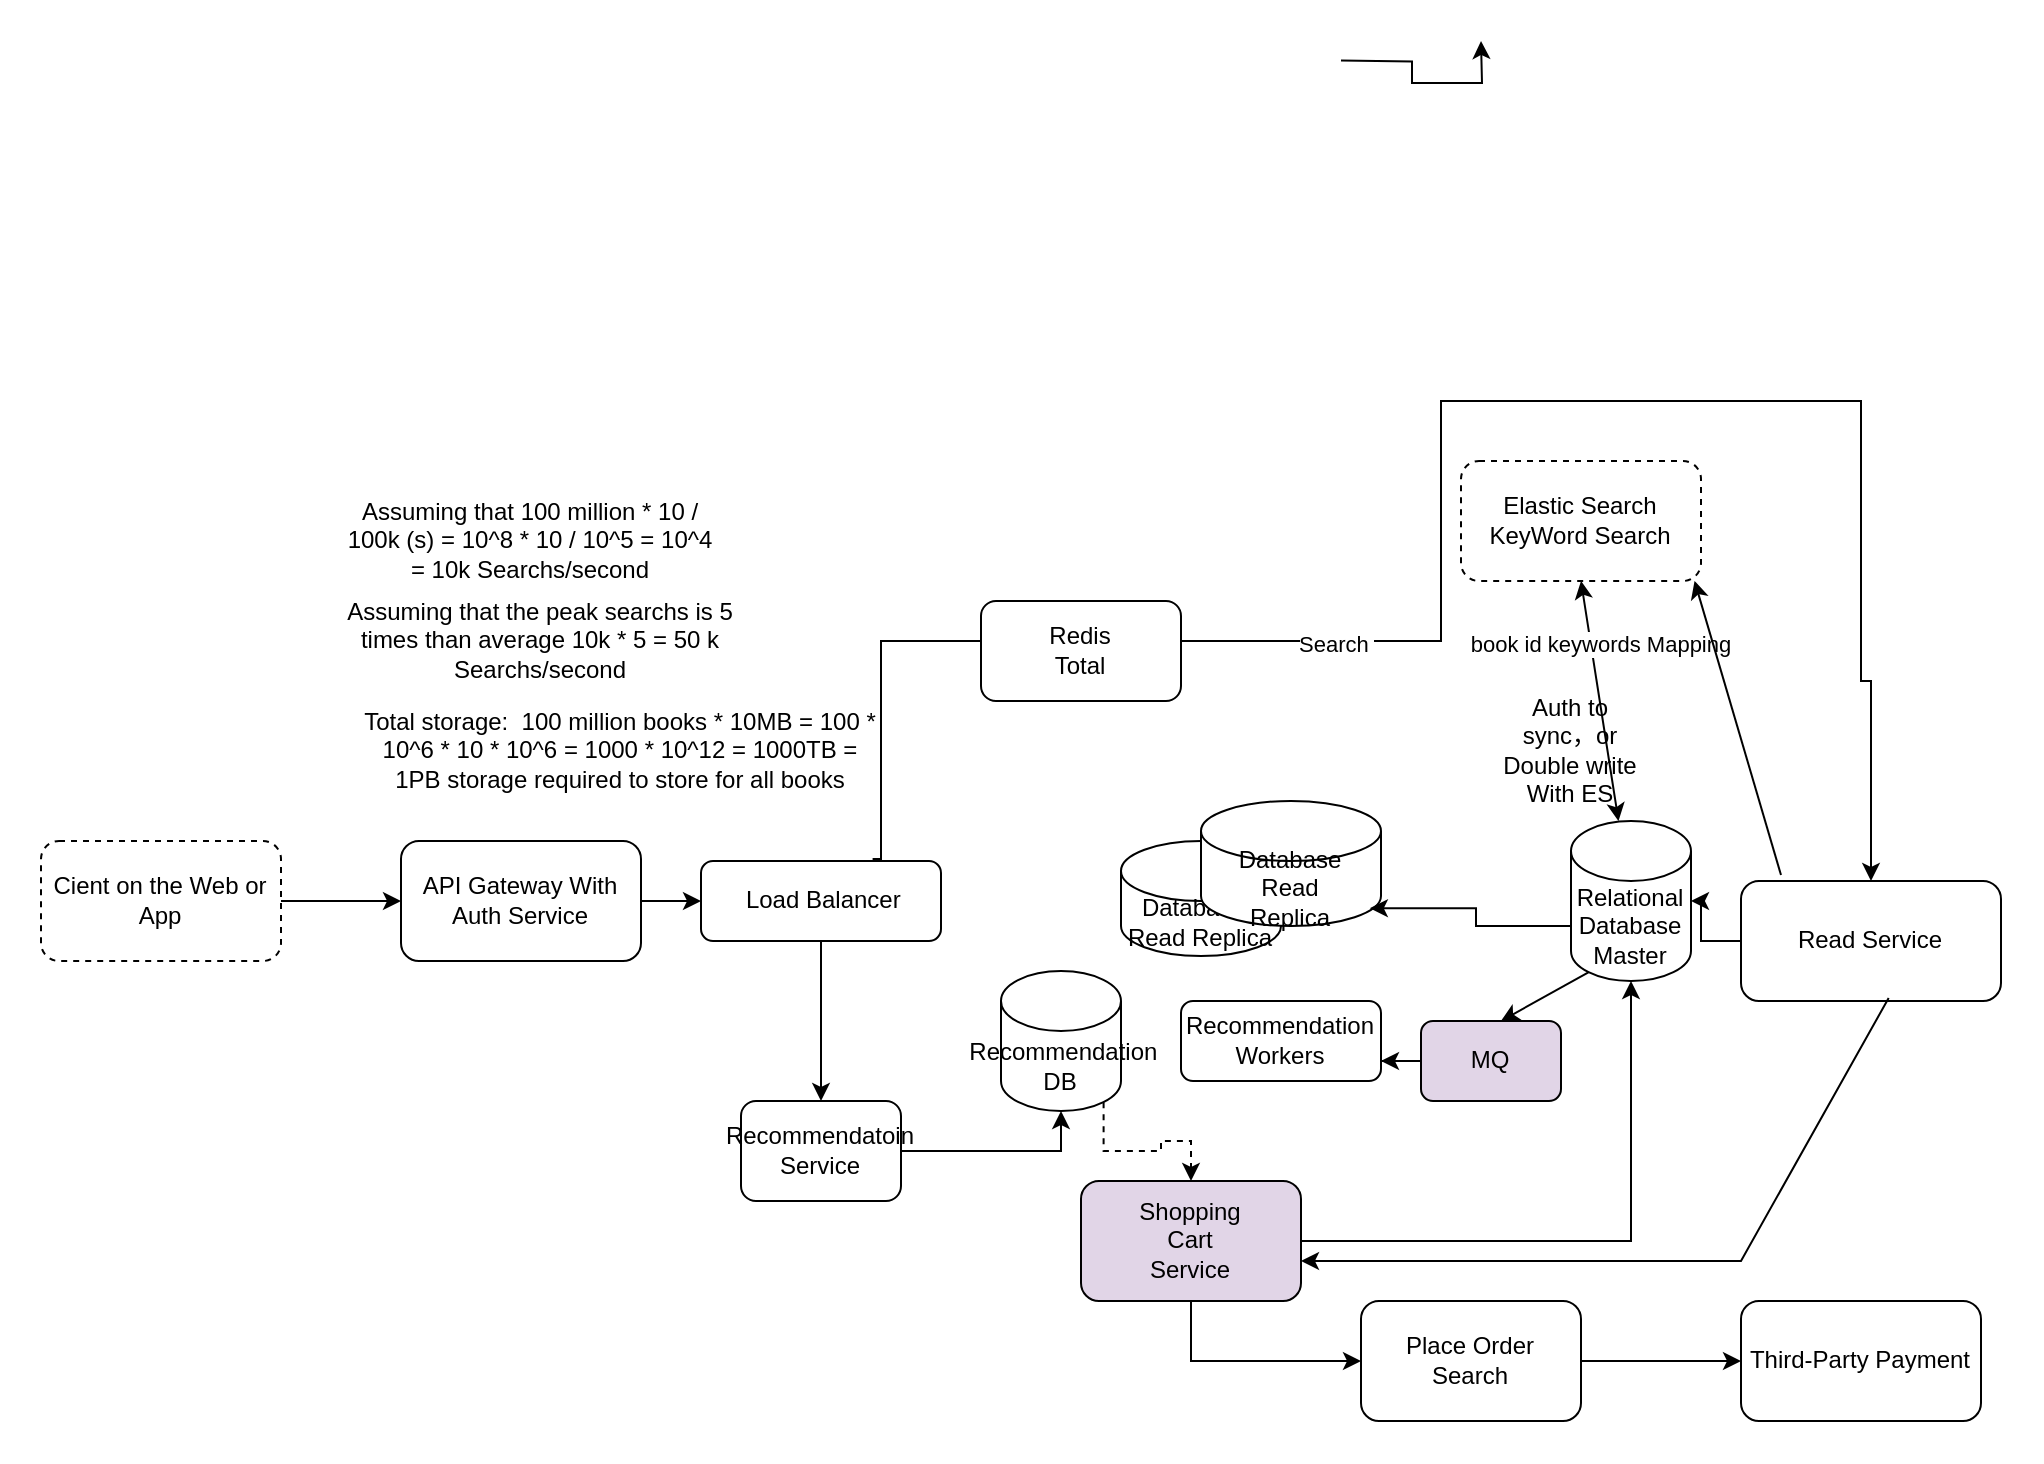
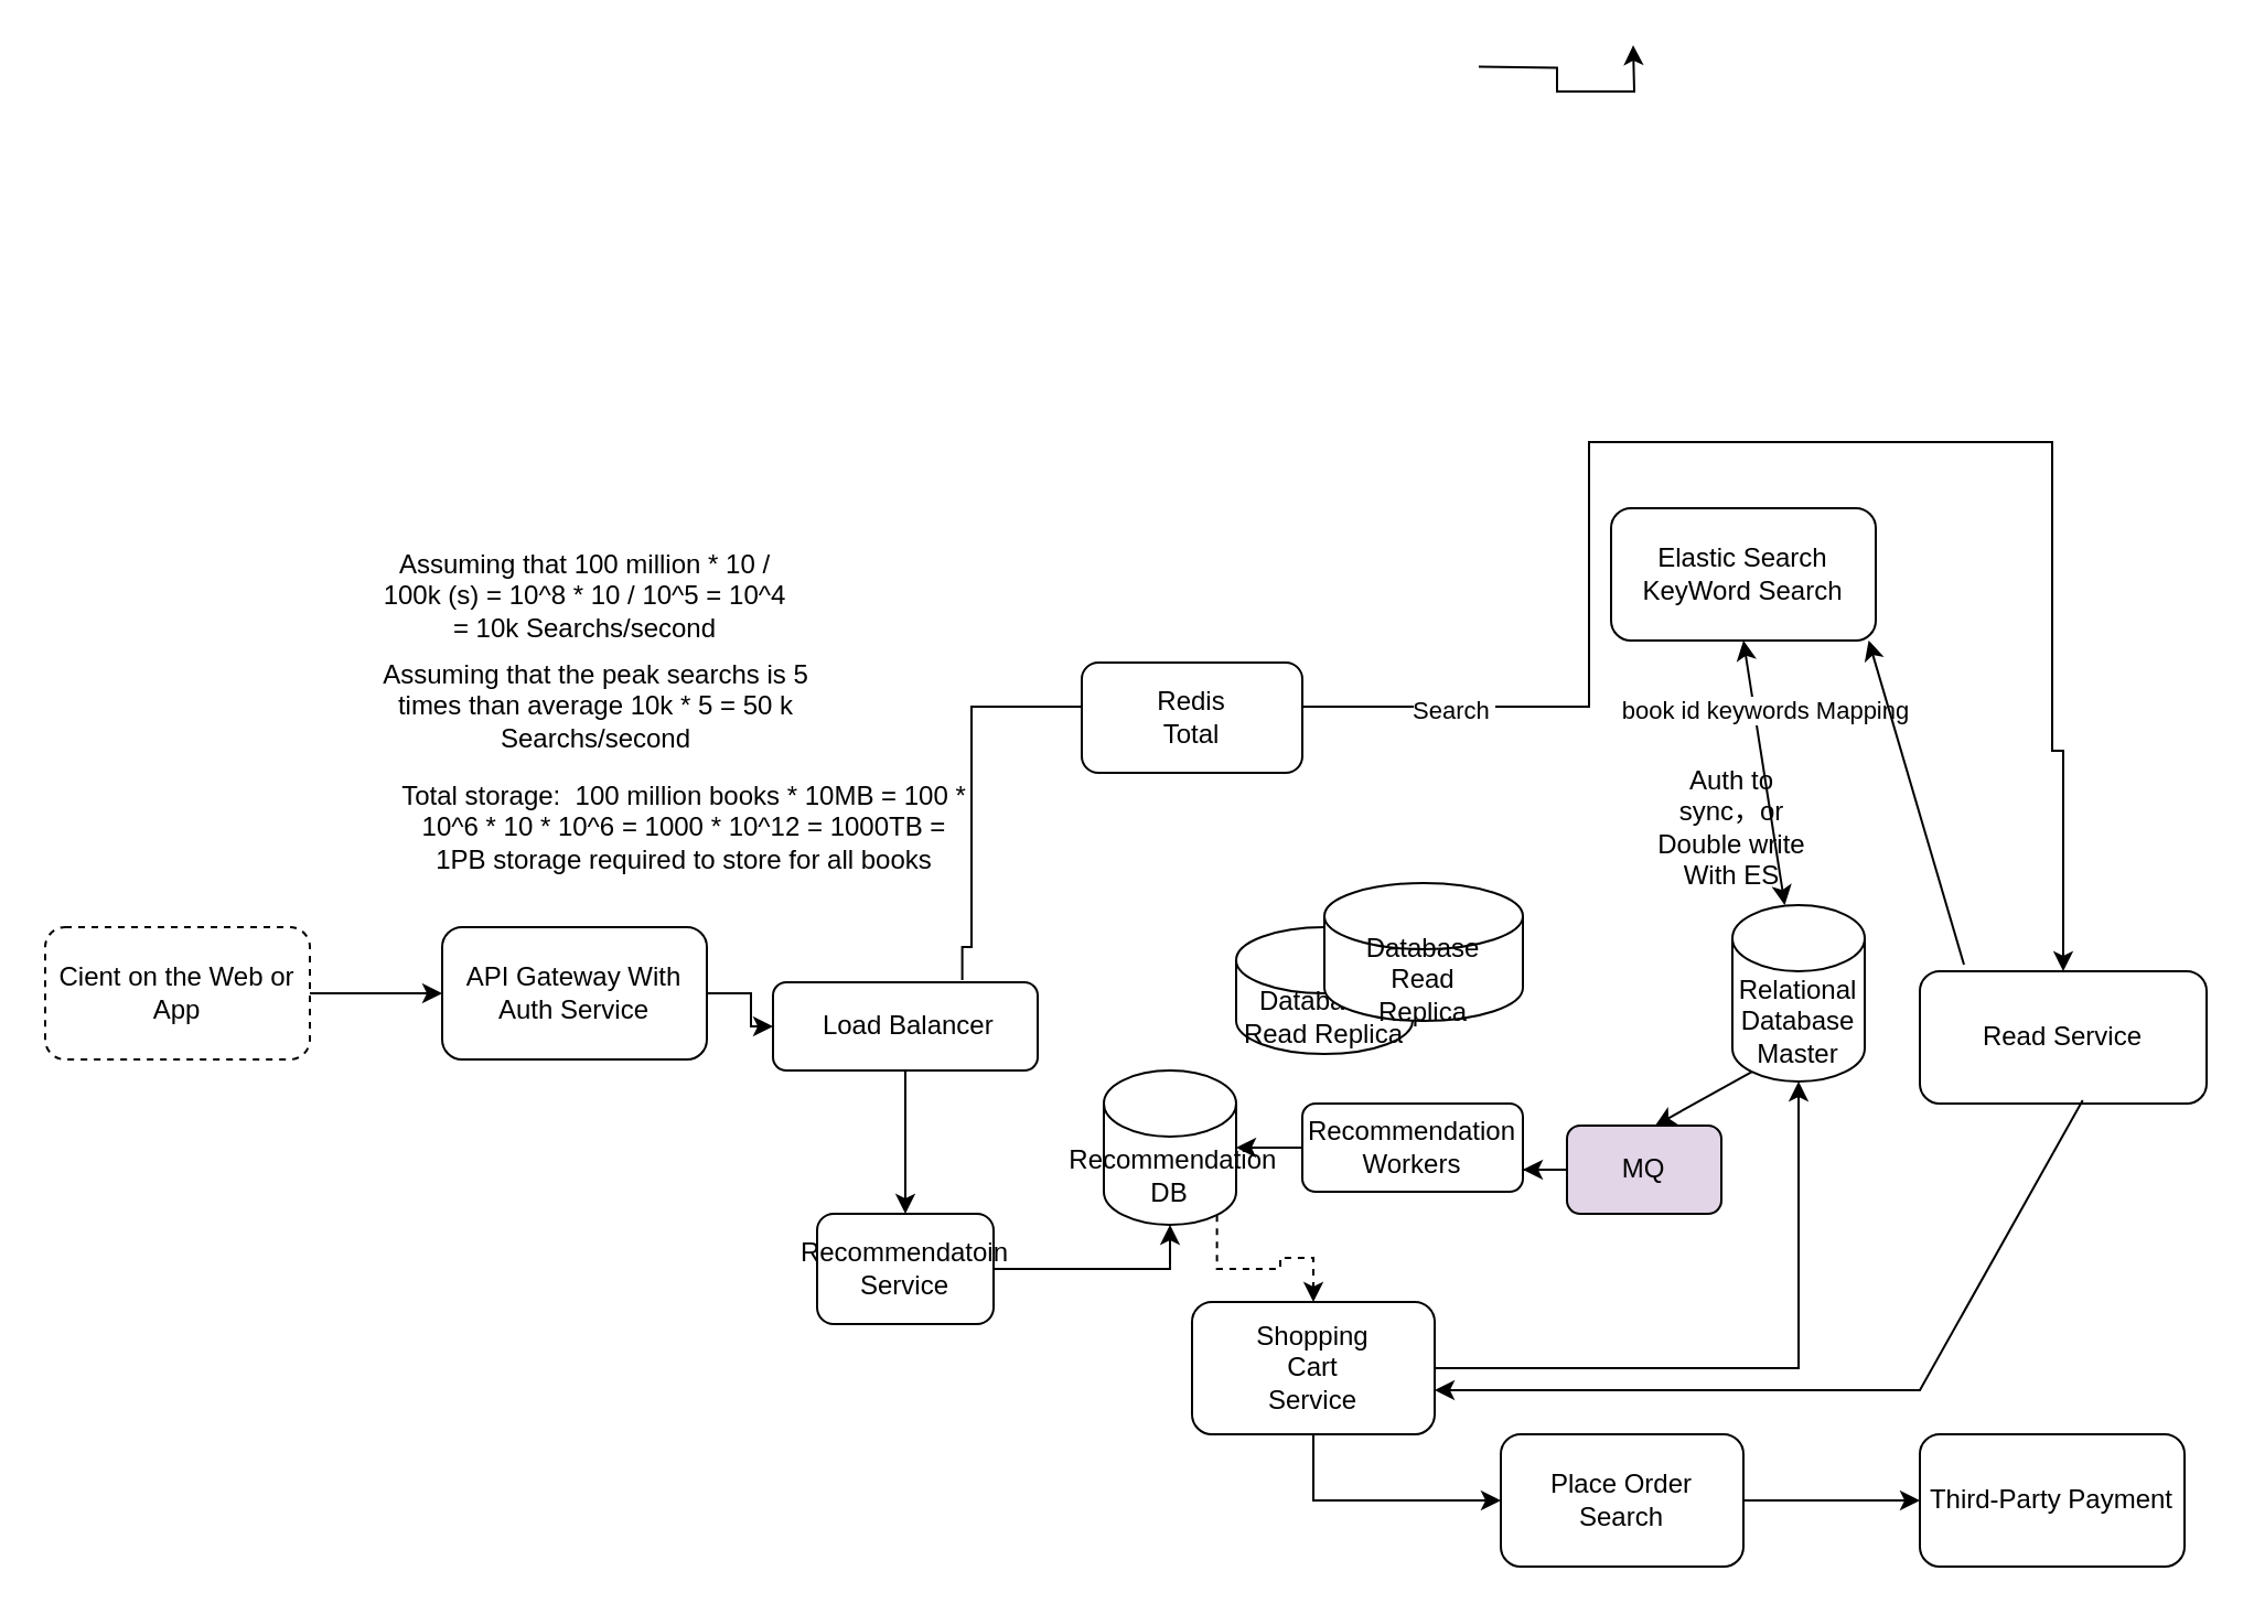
  <mxCell id="0" />
  <mxCell id="1" parent="0" />
  <mxCell id="2" value="" style="edgeStyle=orthogonalEdgeStyle;rounded=0;orthogonalLoop=1;jettySize=auto;html=1;" edge="1" parent="1" source="3" target="5"><mxGeometry relative="1" as="geometry" /></mxCell>
  <mxCell id="3" value="Cient on the Web or App" style="rounded=1;whiteSpace=wrap;html=1;dashed=1;" vertex="1" parent="1"><mxGeometry x="20" y="420" width="120" height="60" as="geometry" /></mxCell>
  <mxCell id="4" value="" style="edgeStyle=orthogonalEdgeStyle;rounded=0;orthogonalLoop=1;jettySize=auto;html=1;" edge="1" parent="1" source="5" target="10"><mxGeometry relative="1" as="geometry" /></mxCell>
  <mxCell id="5" value="API Gateway With&lt;div&gt;Auth Service&lt;/div&gt;" style="rounded=1;whiteSpace=wrap;html=1;" vertex="1" parent="1"><mxGeometry x="200" y="420" width="120" height="60" as="geometry" /></mxCell>
  <mxCell id="6" style="edgeStyle=orthogonalEdgeStyle;rounded=0;orthogonalLoop=1;jettySize=auto;html=1;exitX=1;exitY=0.5;exitDx=0;exitDy=0;" edge="1" parent="1"><mxGeometry relative="1" as="geometry"><mxPoint x="740" y="20" as="targetPoint" /><mxPoint x="670" y="29.81" as="sourcePoint" /></mxGeometry></mxCell>
  <mxCell id="7" style="edgeStyle=orthogonalEdgeStyle;rounded=0;orthogonalLoop=1;jettySize=auto;html=1;" edge="1" parent="1" source="10" target="33"><mxGeometry relative="1" as="geometry" /></mxCell>
  <mxCell id="8" style="edgeStyle=orthogonalEdgeStyle;rounded=0;orthogonalLoop=1;jettySize=auto;html=1;entryX=0.5;entryY=0;entryDx=0;entryDy=0;exitX=0.715;exitY=-0.025;exitDx=0;exitDy=0;exitPerimeter=0;" edge="1" parent="1" source="10" target="24"><mxGeometry relative="1" as="geometry"><mxPoint x="440" y="360" as="sourcePoint" /><mxPoint x="935" y="370" as="targetPoint" /><Array as="points"><mxPoint x="440" y="429" /><mxPoint x="440" y="320" /><mxPoint x="720" y="320" /><mxPoint x="720" y="200" /><mxPoint x="930" y="200" /><mxPoint x="930" y="340" /><mxPoint x="935" y="340" /></Array></mxGeometry></mxCell>
  <mxCell id="9" value="Search&amp;nbsp;" style="edgeLabel;html=1;align=center;verticalAlign=middle;resizable=0;points=[];" vertex="1" connectable="0" parent="8"><mxGeometry x="-0.295" y="-1" relative="1" as="geometry"><mxPoint as="offset" /></mxGeometry></mxCell>
- <mxCell id="10" value="&amp;nbsp;Load Balancer" style="rounded=1;whiteSpace=wrap;html=1;" vertex="1" parent="1"><mxGeometry x="350" y="430" width="120" height="40" as="geometry" /></mxCell>
+ <mxCell id="10" value="&amp;nbsp;Load Balancer" style="rounded=1;whiteSpace=wrap;html=1;" vertex="1" parent="1"><mxGeometry x="350" y="445" width="120" height="40" as="geometry" /></mxCell>
  <mxCell id="11" value="&lt;div&gt;Relational&lt;/div&gt;Database&lt;div&gt;Master&lt;/div&gt;" style="shape=cylinder3;whiteSpace=wrap;html=1;boundedLbl=1;backgroundOutline=1;size=15;" vertex="1" parent="1"><mxGeometry x="785" y="410" width="60" height="80" as="geometry" /></mxCell>
- <mxCell id="12" value="Elastic Search&lt;div&gt;KeyWord Search&lt;/div&gt;" style="rounded=1;whiteSpace=wrap;html=1;dashed=1;" vertex="1" parent="1"><mxGeometry x="730" y="230" width="120" height="60" as="geometry" /></mxCell>
+ <mxCell id="12" value="Elastic Search&lt;div&gt;KeyWord Search&lt;/div&gt;" style="rounded=1;whiteSpace=wrap;html=1;" vertex="1" parent="1"><mxGeometry x="730" y="230" width="120" height="60" as="geometry" /></mxCell>
  <mxCell id="13" value="" style="endArrow=classic;startArrow=classic;html=1;rounded=0;entryX=0.5;entryY=1;entryDx=0;entryDy=0;" edge="1" parent="1" source="11" target="12"><mxGeometry width="50" height="50" relative="1" as="geometry"><mxPoint x="780" y="420" as="sourcePoint" /><mxPoint x="830" y="370" as="targetPoint" /></mxGeometry></mxCell>
  <mxCell id="14" value="book id keywords Mapping" style="edgeLabel;html=1;align=center;verticalAlign=middle;resizable=0;points=[];" vertex="1" connectable="0" parent="13"><mxGeometry x="-0.006" y="3" relative="1" as="geometry"><mxPoint x="3" y="-30" as="offset" /></mxGeometry></mxCell>
  <mxCell id="15" value="Auth to sync，or Double write&lt;div&gt;With ES&lt;/div&gt;" style="text;html=1;align=center;verticalAlign=middle;whiteSpace=wrap;rounded=0;" vertex="1" parent="1"><mxGeometry x="750" y="360" width="70" height="30" as="geometry" /></mxCell>
  <mxCell id="16" style="edgeStyle=orthogonalEdgeStyle;rounded=0;orthogonalLoop=1;jettySize=auto;html=1;" edge="1" parent="1" source="18" target="11"><mxGeometry relative="1" as="geometry" /></mxCell>
  <mxCell id="17" style="edgeStyle=orthogonalEdgeStyle;rounded=0;orthogonalLoop=1;jettySize=auto;html=1;exitX=0.5;exitY=1;exitDx=0;exitDy=0;entryX=0;entryY=0.5;entryDx=0;entryDy=0;" edge="1" parent="1" source="18" target="27"><mxGeometry relative="1" as="geometry" /></mxCell>
- <mxCell id="18" value="Shopping&lt;div&gt;Cart&lt;/div&gt;&lt;div&gt;Service&lt;/div&gt;" style="rounded=1;whiteSpace=wrap;html=1;fillColor=#e1d5e7;" vertex="1" parent="1"><mxGeometry x="540" y="590" width="110" height="60" as="geometry" /></mxCell>
+ <mxCell id="18" value="Shopping&lt;div&gt;Cart&lt;/div&gt;&lt;div&gt;Service&lt;/div&gt;" style="rounded=1;whiteSpace=wrap;html=1;" vertex="1" parent="1"><mxGeometry x="540" y="590" width="110" height="60" as="geometry" /></mxCell>
  <mxCell id="19" value="&lt;div&gt;Redis&lt;/div&gt;Total" style="rounded=1;whiteSpace=wrap;html=1;" vertex="1" parent="1"><mxGeometry x="490" y="300" width="100" height="50" as="geometry" /></mxCell>
  <mxCell id="20" value="Assuming that 100 million * 10 / 100k (s) = 10^8 * 10 / 10^5 = 10^4 = 10k Searchs/second" style="text;html=1;align=center;verticalAlign=middle;whiteSpace=wrap;rounded=0;" vertex="1" parent="1"><mxGeometry x="170" y="250" width="190" height="40" as="geometry" /></mxCell>
  <mxCell id="21" value="Assuming that the peak searchs is 5 times than average 10k * 5 = 50 k Searchs/second" style="text;html=1;align=center;verticalAlign=middle;whiteSpace=wrap;rounded=0;" vertex="1" parent="1"><mxGeometry x="160" y="300" width="220" height="40" as="geometry" /></mxCell>
  <mxCell id="22" value="Total storage:&amp;nbsp; 100 million books * 10MB = 100 * 10^6 * 10 * 10^6 = 1000 * 10^12 = 1000TB = 1PB storage required to store for all books" style="text;html=1;align=center;verticalAlign=middle;whiteSpace=wrap;rounded=0;" vertex="1" parent="1"><mxGeometry x="180" y="360" width="260" height="30" as="geometry" /></mxCell>
- <mxCell id="23" value="" style="edgeStyle=orthogonalEdgeStyle;rounded=0;orthogonalLoop=1;jettySize=auto;html=1;" edge="1" parent="1" source="24" target="11"><mxGeometry relative="1" as="geometry" /></mxCell>
  <mxCell id="24" value="Read Service" style="rounded=1;whiteSpace=wrap;html=1;" vertex="1" parent="1"><mxGeometry x="870" y="440" width="130" height="60" as="geometry" /></mxCell>
  <mxCell id="25" value="" style="endArrow=classic;html=1;rounded=0;entryX=0.009;entryY=0.555;entryDx=0;entryDy=0;entryPerimeter=0;exitX=0.568;exitY=0.975;exitDx=0;exitDy=0;exitPerimeter=0;" edge="1" parent="1" source="24"><mxGeometry width="50" height="50" relative="1" as="geometry"><mxPoint x="918.08" y="742.34" as="sourcePoint" /><mxPoint x="650" y="630" as="targetPoint" /><Array as="points"><mxPoint x="870" y="630" /></Array></mxGeometry></mxCell>
  <mxCell id="26" value="" style="edgeStyle=orthogonalEdgeStyle;rounded=0;orthogonalLoop=1;jettySize=auto;html=1;" edge="1" parent="1" source="27" target="28"><mxGeometry relative="1" as="geometry" /></mxCell>
  <mxCell id="27" value="Place Order&lt;div&gt;Search&lt;/div&gt;" style="rounded=1;whiteSpace=wrap;html=1;" vertex="1" parent="1"><mxGeometry x="680" y="650" width="110" height="60" as="geometry" /></mxCell>
  <mxCell id="28" value="Third-Party Payment" style="rounded=1;whiteSpace=wrap;html=1;" vertex="1" parent="1"><mxGeometry x="870" y="650" width="120" height="60" as="geometry" /></mxCell>
+ <mxCell id="29" style="edgeStyle=orthogonalEdgeStyle;rounded=0;orthogonalLoop=1;jettySize=auto;html=1;exitX=0;exitY=0.5;exitDx=0;exitDy=0;" edge="1" parent="1" source="30" target="32"><mxGeometry relative="1" as="geometry" /></mxCell>
  <mxCell id="30" value="Recommendation&lt;div&gt;Workers&lt;/div&gt;" style="rounded=1;whiteSpace=wrap;html=1;" vertex="1" parent="1"><mxGeometry x="590" y="500" width="100" height="40" as="geometry" /></mxCell>
  <mxCell id="31" style="edgeStyle=orthogonalEdgeStyle;rounded=0;orthogonalLoop=1;jettySize=auto;html=1;exitX=0.855;exitY=1;exitDx=0;exitDy=-4.35;exitPerimeter=0;dashed=1;" edge="1" parent="1" source="32" target="18"><mxGeometry relative="1" as="geometry" /></mxCell>
  <mxCell id="32" value="&amp;nbsp;Recommendation&lt;div&gt;DB&lt;/div&gt;" style="shape=cylinder3;whiteSpace=wrap;html=1;boundedLbl=1;backgroundOutline=1;size=15;" vertex="1" parent="1"><mxGeometry x="500" y="485" width="60" height="70" as="geometry" /></mxCell>
  <mxCell id="33" value="Recommendatoin&lt;div&gt;Service&lt;/div&gt;" style="rounded=1;whiteSpace=wrap;html=1;" vertex="1" parent="1"><mxGeometry x="370" y="550" width="80" height="50" as="geometry" /></mxCell>
  <mxCell id="34" style="edgeStyle=orthogonalEdgeStyle;rounded=0;orthogonalLoop=1;jettySize=auto;html=1;entryX=0.5;entryY=1;entryDx=0;entryDy=0;entryPerimeter=0;" edge="1" parent="1" source="33" target="32"><mxGeometry relative="1" as="geometry" /></mxCell>
  <mxCell id="35" value="" style="endArrow=classic;html=1;rounded=0;exitX=0.145;exitY=1;exitDx=0;exitDy=-4.35;exitPerimeter=0;" edge="1" parent="1" source="11"><mxGeometry width="50" height="50" relative="1" as="geometry"><mxPoint x="680" y="475" as="sourcePoint" /><mxPoint x="750" y="510" as="targetPoint" /></mxGeometry></mxCell>
  <mxCell id="36" value="" style="endArrow=classic;html=1;rounded=0;entryX=0.973;entryY=0.999;entryDx=0;entryDy=0;entryPerimeter=0;" edge="1" parent="1" target="12"><mxGeometry width="50" height="50" relative="1" as="geometry"><mxPoint x="890" y="437" as="sourcePoint" /><mxPoint x="930" y="380" as="targetPoint" /></mxGeometry></mxCell>
  <mxCell id="37" style="edgeStyle=orthogonalEdgeStyle;rounded=0;orthogonalLoop=1;jettySize=auto;html=1;entryX=1;entryY=0.75;entryDx=0;entryDy=0;" edge="1" parent="1" source="38" target="30"><mxGeometry relative="1" as="geometry" /></mxCell>
  <mxCell id="38" value="MQ" style="rounded=1;whiteSpace=wrap;html=1;fillColor=#e1d5e7;" vertex="1" parent="1"><mxGeometry x="710" y="510" width="70" height="40" as="geometry" /></mxCell>
  <mxCell id="39" value="&lt;div&gt;Databaase&lt;/div&gt;Read Replica" style="shape=cylinder3;whiteSpace=wrap;html=1;boundedLbl=1;backgroundOutline=1;size=15;" vertex="1" parent="1"><mxGeometry x="560" y="420" width="80" height="57.5" as="geometry" /></mxCell>
  <mxCell id="40" value="&lt;div&gt;Database&lt;/div&gt;Read&lt;div&gt;Replica&lt;/div&gt;" style="shape=cylinder3;whiteSpace=wrap;html=1;boundedLbl=1;backgroundOutline=1;size=15;" vertex="1" parent="1"><mxGeometry x="600" y="400" width="90" height="62.5" as="geometry" /></mxCell>
- <mxCell id="41" style="edgeStyle=orthogonalEdgeStyle;rounded=0;orthogonalLoop=1;jettySize=auto;html=1;exitX=0;exitY=0;exitDx=0;exitDy=52.5;exitPerimeter=0;entryX=0.938;entryY=0.858;entryDx=0;entryDy=0;entryPerimeter=0;" edge="1" parent="1" source="11" target="40"><mxGeometry relative="1" as="geometry" /></mxCell>
